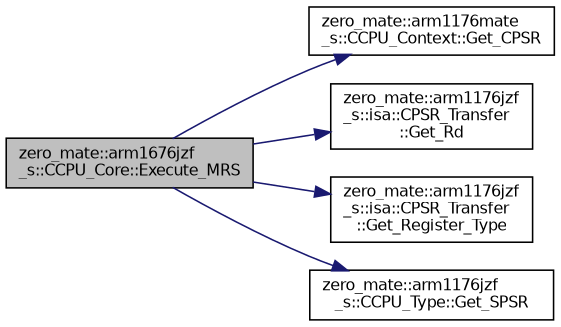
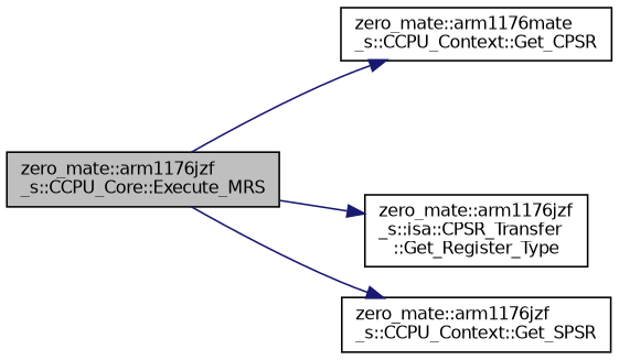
  digraph {
    rankdir=LR
    node [color=black fontname=Helvetica fontsize=10 shape=record]
    edge [color=midnightblue fontname=Helvetica fontsize=10 labelfontname=Helvetica labelfontsize=10 style=solid]
-   n1 [fillcolor=grey75 fontcolor=black height=0.2 label="zero_mate::arm1676jzf\l_s::CCPU_Core::Execute_MRS" style=filled width=0.4]
+   n1 [fillcolor=grey75 fontcolor=black height=0.2 label="zero_mate::arm1176jzf\l_s::CCPU_Core::Execute_MRS" style=filled width=0.4]
    n2 [height=0.2 label="zero_mate::arm1176mate\l_s::CCPU_Context::Get_CPSR" width=0.4]
-   n3 [height=0.2 label="zero_mate::arm1176jzf\l_s::isa::CPSR_Transfer\l::Get_Rd" width=0.4]
    n4 [height=0.2 label="zero_mate::arm1176jzf\l_s::isa::CPSR_Transfer\l::Get_Register_Type" width=0.4]
-   n5 [height=0.2 label="zero_mate::arm1176jzf\l_s::CCPU_Type::Get_SPSR" width=0.4]
+   n5 [height=0.2 label="zero_mate::arm1176jzf\l_s::CCPU_Context::Get_SPSR" width=0.4]
    n1 -> n2
-   n1 -> n3
    n1 -> n4
    n1 -> n5
  }
